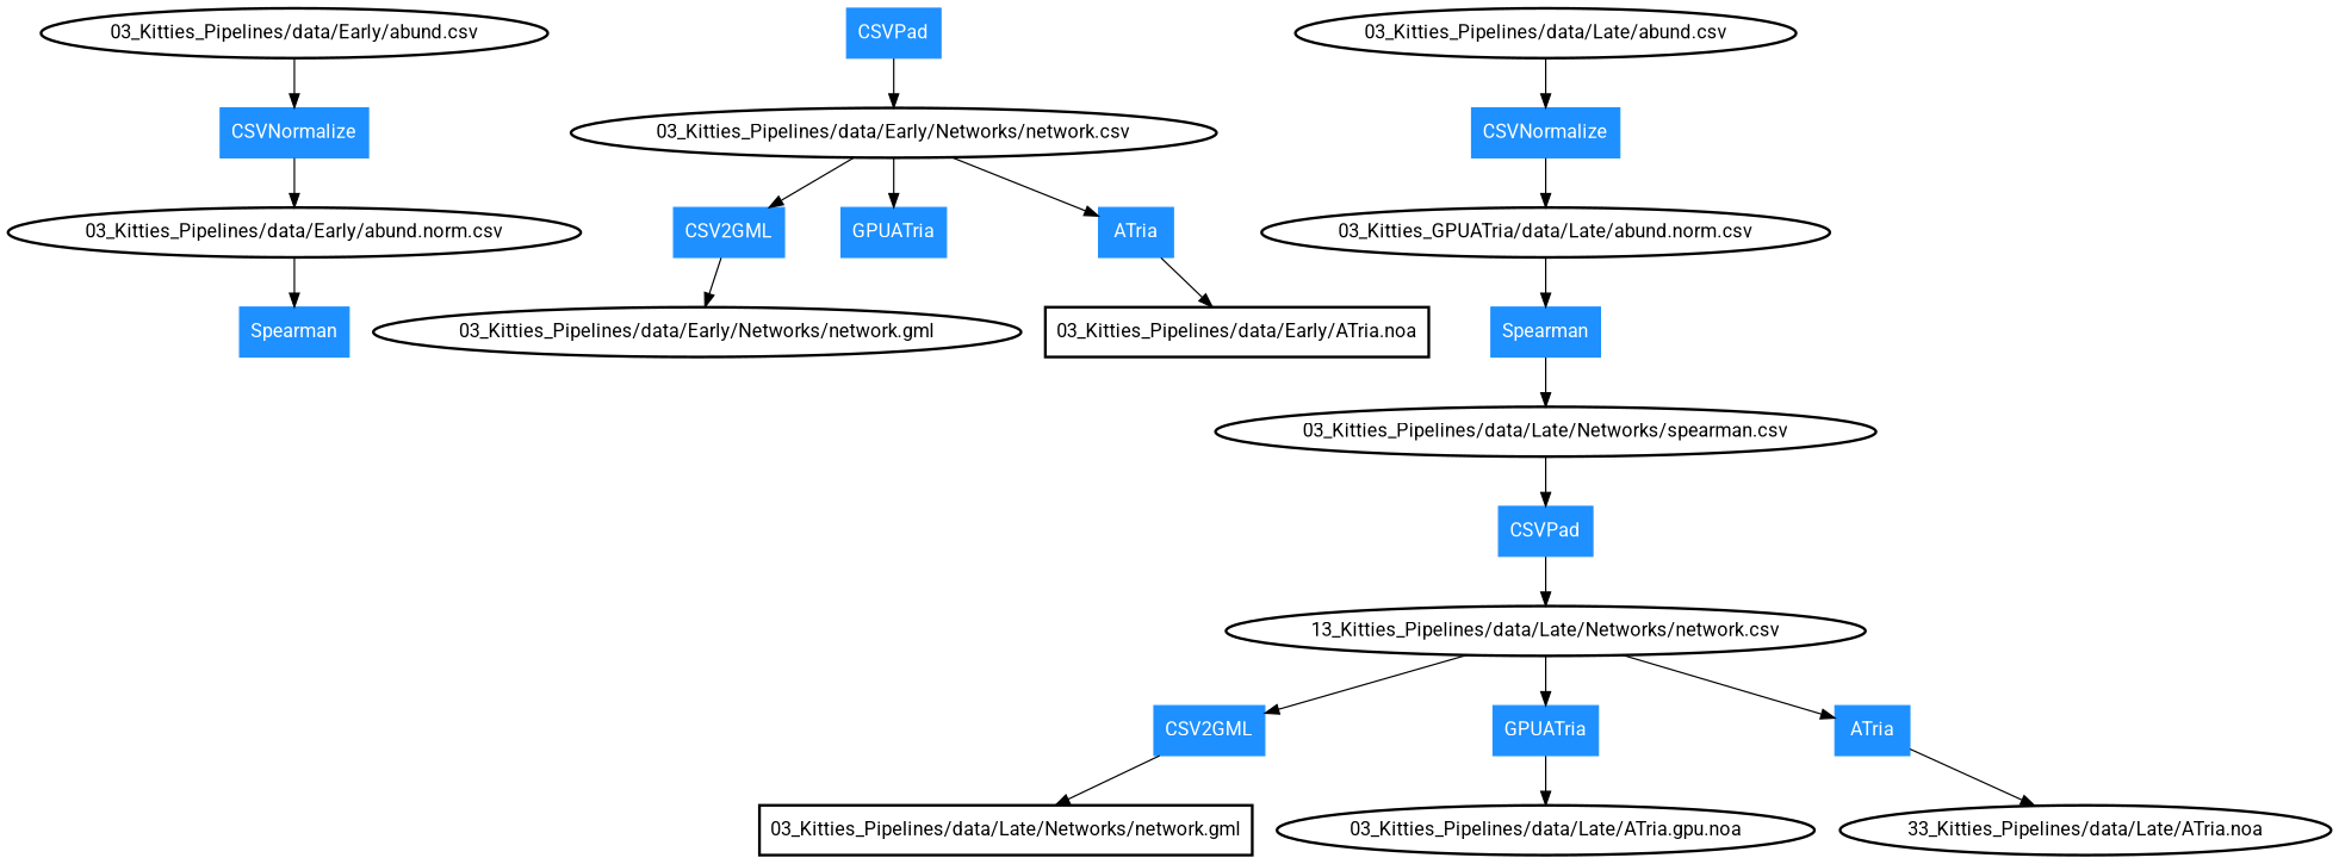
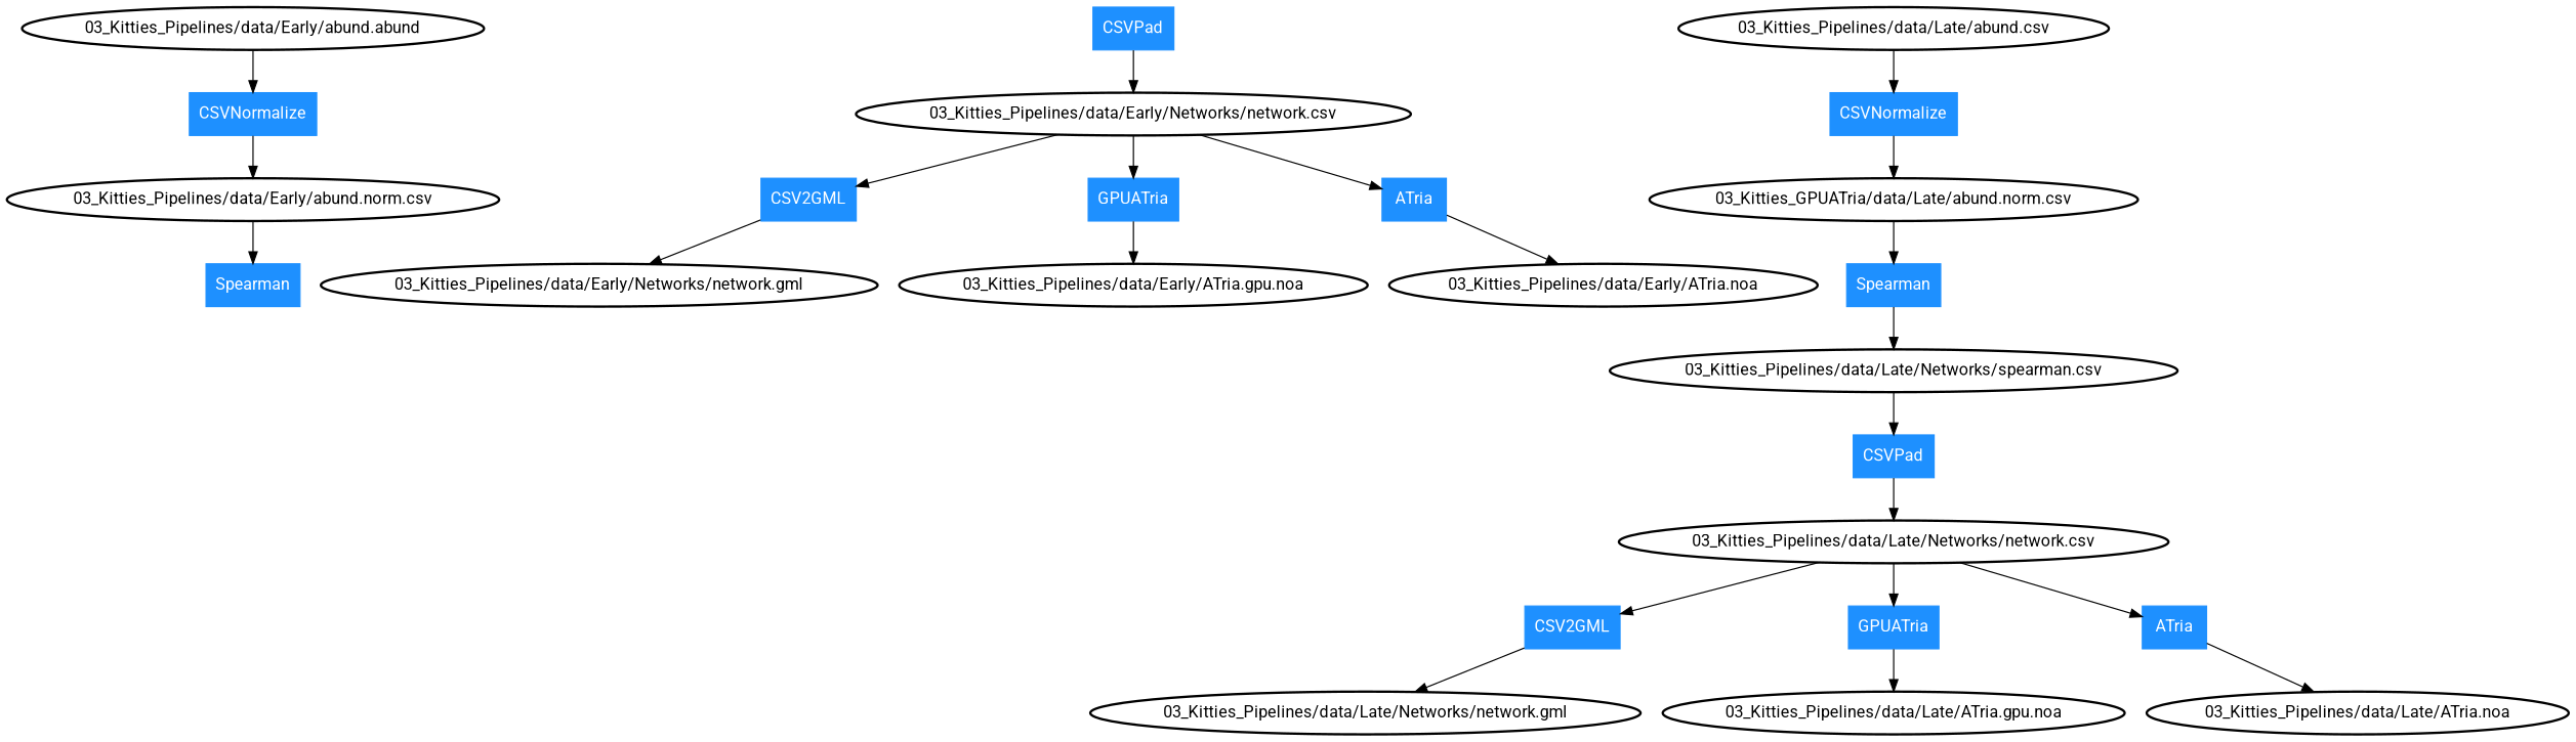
  digraph {
    fontname=Roboto
    node [fontname=Roboto style=bold]
    edge [fontname=Roboto]
    n1 [color=dodgerblue1 fontcolor=white label=CSVNormalize shape=box style=filled]
    "03_Kitties_Pipelines/data/Early/abund.norm.csv"
-   "03_Kitties_Pipelines/data/Early/abund.csv"
+   "03_Kitties_Pipelines/data/Early/abund.csv" [label="03_Kitties_Pipelines/data/Early/abund.abund"]
    n4 [color=dodgerblue1 fontcolor=white label=Spearman shape=box style=filled]
    n5 [color=dodgerblue1 fontcolor=white label=CSVPad shape=box style=filled]
    "03_Kitties_Pipelines/data/Early/Networks/network.csv"
    n7 [color=dodgerblue1 fontcolor=white label=CSV2GML shape=box style=filled]
    n8 [color=dodgerblue1 fontcolor=white label=GPUATria shape=box style=filled]
    n9 [color=dodgerblue1 fontcolor=white label=ATria shape=box style=filled]
    "03_Kitties_Pipelines/data/Early/Networks/network.gml"
-   "03_Kitties_Pipelines/data/Early/ATria.noa" [shape=box]
+   "03_Kitties_Pipelines/data/Early/ATria.gpu.noa"
+   "03_Kitties_Pipelines/data/Early/ATria.noa"
    n13 [color=dodgerblue1 fontcolor=white label=CSVNormalize shape=box style=filled]
    n14 [label="03_Kitties_GPUATria/data/Late/abund.norm.csv"]
    "03_Kitties_Pipelines/data/Late/abund.csv"
    n16 [color=dodgerblue1 fontcolor=white label=Spearman shape=box style=filled]
    "03_Kitties_Pipelines/data/Late/Networks/spearman.csv"
    n18 [color=dodgerblue1 fontcolor=white label=CSVPad shape=box style=filled]
-   "03_Kitties_Pipelines/data/Late/Networks/network.csv" [label="13_Kitties_Pipelines/data/Late/Networks/network.csv"]
+   "03_Kitties_Pipelines/data/Late/Networks/network.csv"
    n20 [color=dodgerblue1 fontcolor=white label=CSV2GML shape=box style=filled]
    n21 [color=dodgerblue1 fontcolor=white label=GPUATria shape=box style=filled]
    n22 [color=dodgerblue1 fontcolor=white label=ATria shape=box style=filled]
-   "03_Kitties_Pipelines/data/Late/Networks/network.gml" [shape=box]
+   "03_Kitties_Pipelines/data/Late/Networks/network.gml"
    "03_Kitties_Pipelines/data/Late/ATria.gpu.noa"
-   "03_Kitties_Pipelines/data/Late/ATria.noa" [label="33_Kitties_Pipelines/data/Late/ATria.noa"]
+   "03_Kitties_Pipelines/data/Late/ATria.noa"
    n1 -> "03_Kitties_Pipelines/data/Early/abund.norm.csv"
    "03_Kitties_Pipelines/data/Early/abund.norm.csv" -> n4
    "03_Kitties_Pipelines/data/Early/abund.csv" -> n1
    n5 -> "03_Kitties_Pipelines/data/Early/Networks/network.csv"
    "03_Kitties_Pipelines/data/Early/Networks/network.csv" -> n7
    "03_Kitties_Pipelines/data/Early/Networks/network.csv" -> n8
    "03_Kitties_Pipelines/data/Early/Networks/network.csv" -> n9
    n7 -> "03_Kitties_Pipelines/data/Early/Networks/network.gml"
+   n8 -> "03_Kitties_Pipelines/data/Early/ATria.gpu.noa"
    n9 -> "03_Kitties_Pipelines/data/Early/ATria.noa"
    n13 -> n14
    n14 -> n16
    "03_Kitties_Pipelines/data/Late/abund.csv" -> n13
    n16 -> "03_Kitties_Pipelines/data/Late/Networks/spearman.csv"
    "03_Kitties_Pipelines/data/Late/Networks/spearman.csv" -> n18
    n18 -> "03_Kitties_Pipelines/data/Late/Networks/network.csv"
    "03_Kitties_Pipelines/data/Late/Networks/network.csv" -> n20
    "03_Kitties_Pipelines/data/Late/Networks/network.csv" -> n21
    "03_Kitties_Pipelines/data/Late/Networks/network.csv" -> n22
    n20 -> "03_Kitties_Pipelines/data/Late/Networks/network.gml"
    n21 -> "03_Kitties_Pipelines/data/Late/ATria.gpu.noa"
    n22 -> "03_Kitties_Pipelines/data/Late/ATria.noa"
  }
